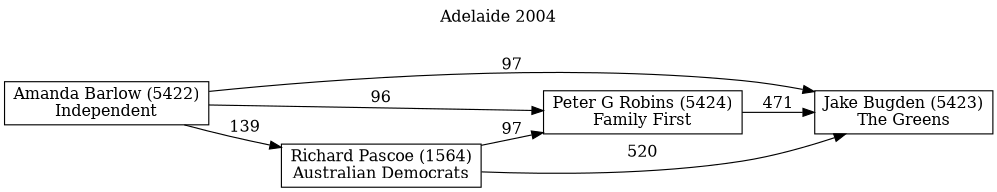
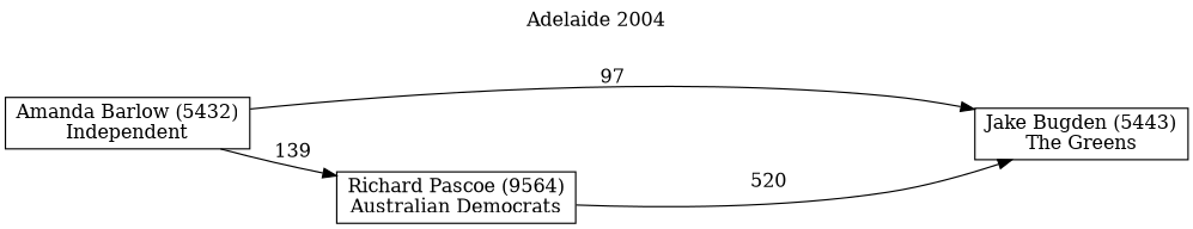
  digraph {
    fontname="DejaVu Serif"
    label="Adelaide 2004"
    labelloc=t
    mclimit=10
    rankdir=LR
    node [fontname="DejaVu Serif" shape=box]
    edge [fontname="DejaVu Serif"]
-   n1 [label="Amanda Barlow (5422)\nIndependent"]
-   n2 [label="Jake Bugden (5423)\nThe Greens"]
-   n3 [label="Peter G Robins (5424)\nFamily First"]
-   n4 [label="Richard Pascoe (1564)\nAustralian Democrats"]
+   n1 [label="Amanda Barlow (5432)\nIndependent"]
+   n2 [label="Jake Bugden (5443)\nThe Greens"]
+   n4 [label="Richard Pascoe (9564)\nAustralian Democrats"]
    n1 -> n2 [label=97]
-   n1 -> n3 [label=96]
    n1 -> n4 [label=139]
-   n3 -> n2 [label=471]
    n4 -> n2 [label=520]
-   n4 -> n3 [label=97]
  }
